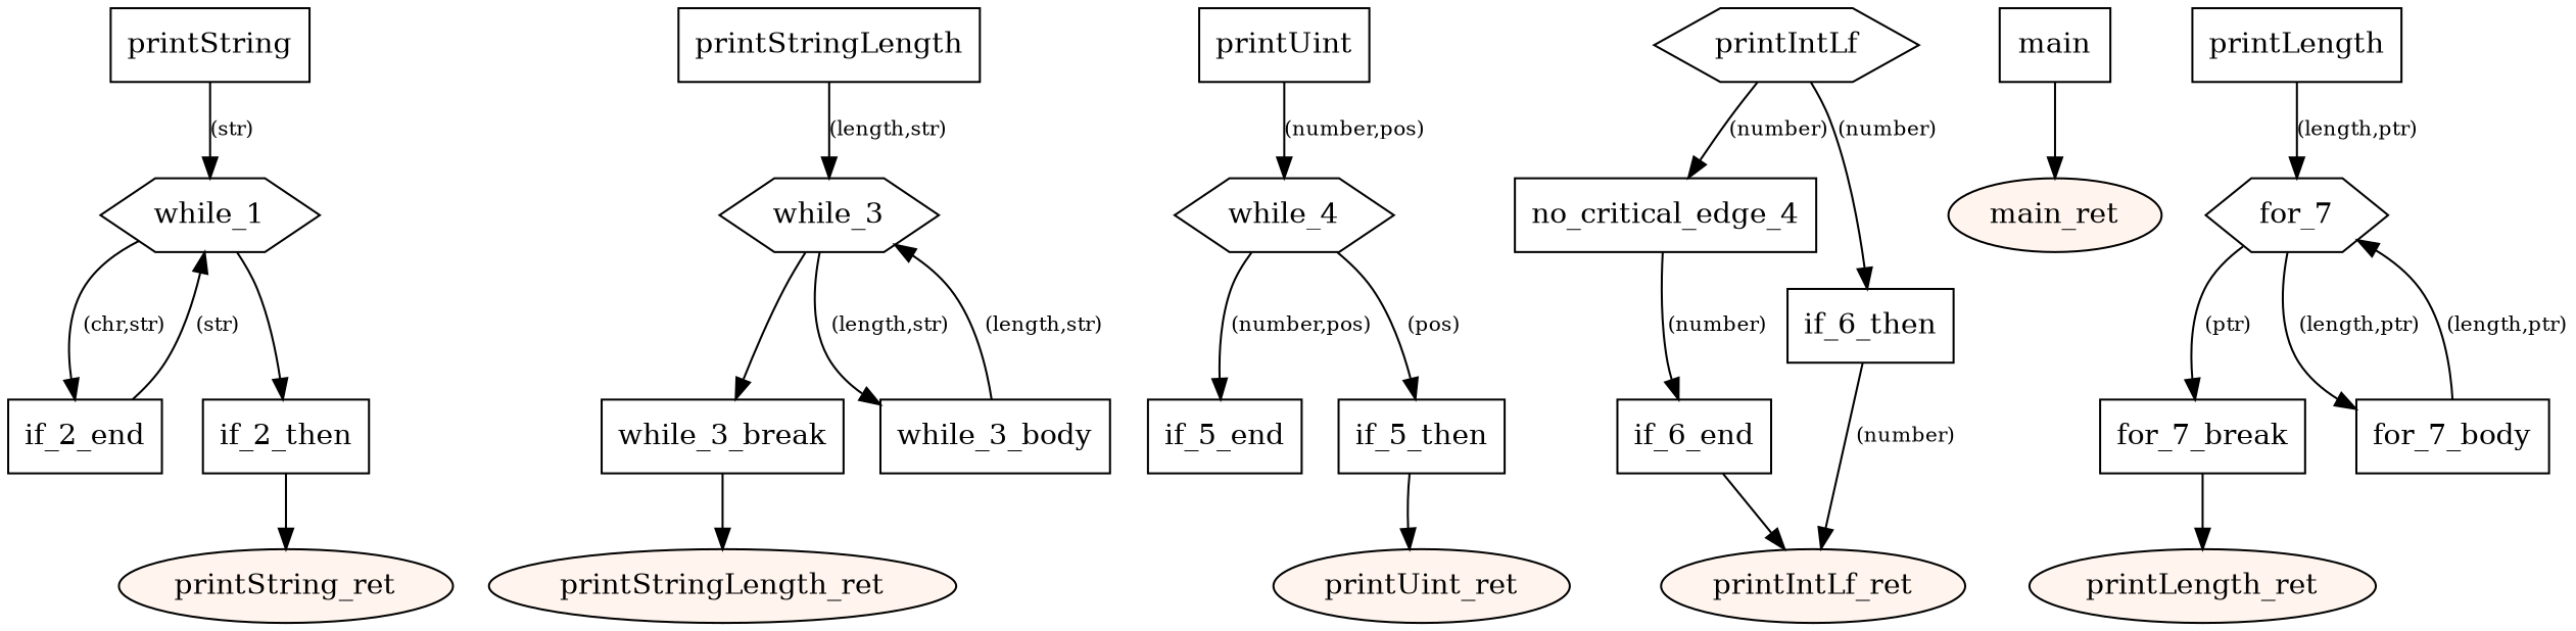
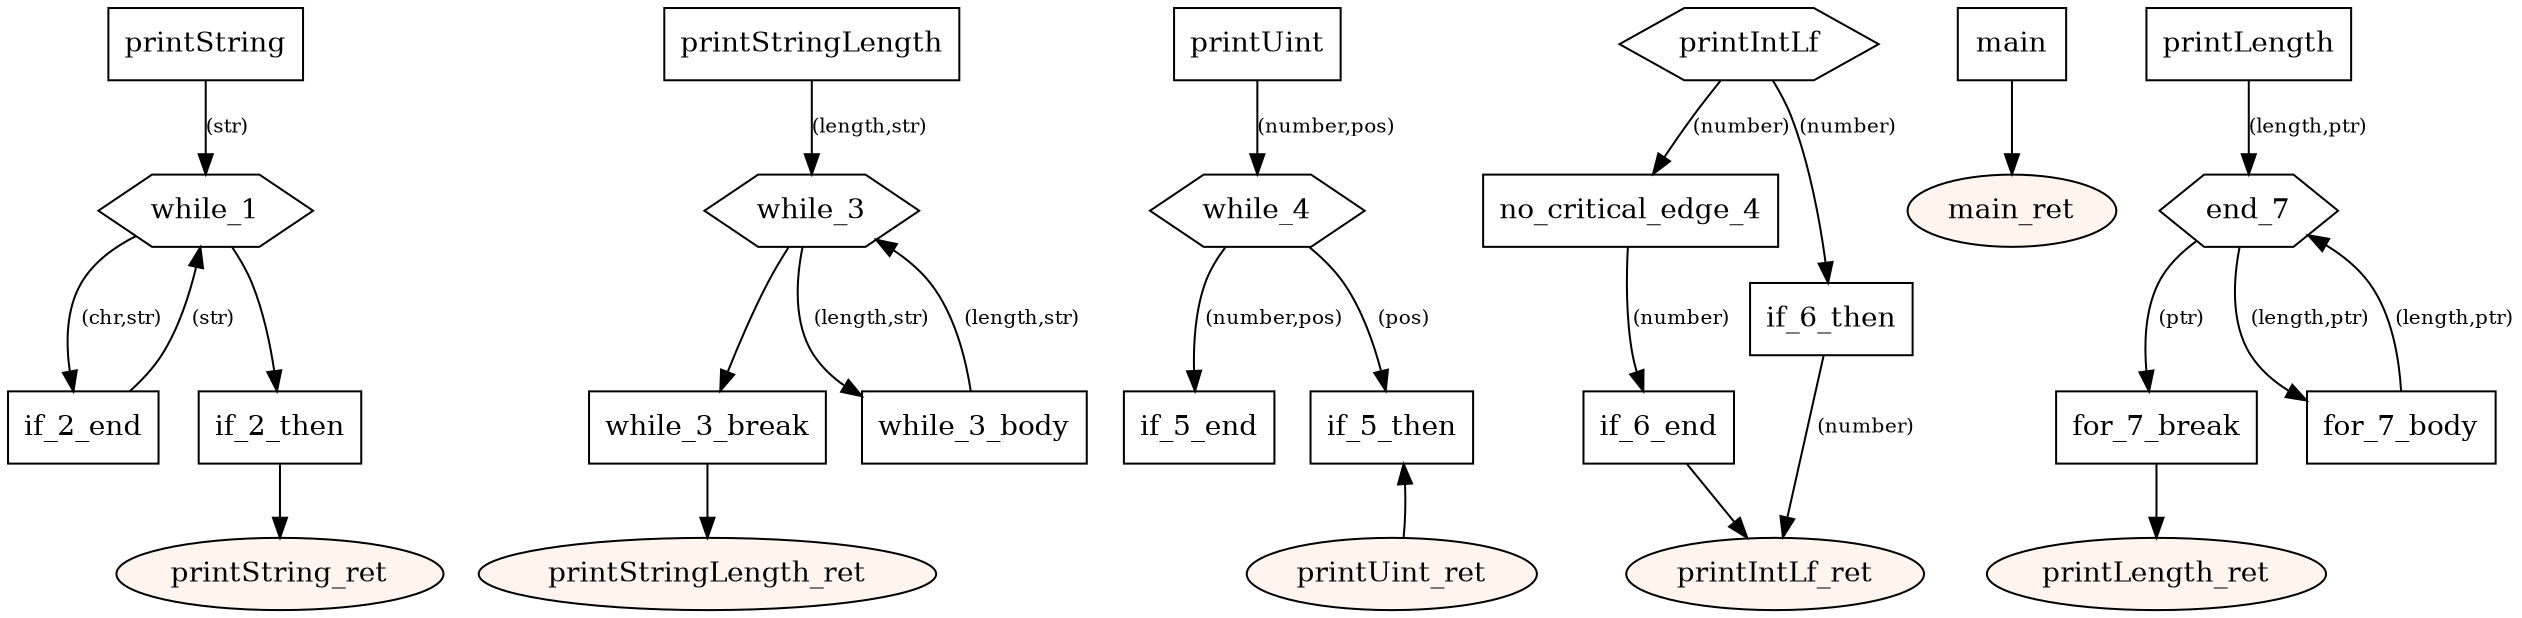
  digraph {
    node [shape=box]
    edge [fontsize="10pt"]
    n1 [label=printString]
    n2 [label=while_1 shape=hexagon]
    n3 [label=if_2_end]
    n4 [label=if_2_then]
    n5 [fillcolor="#fff5ee" label=printString_ret shape=oval style=filled]
    n6 [label=printStringLength]
    n7 [label=while_3 shape=hexagon]
    n8 [label=while_3_break]
    n9 [label=while_3_body]
    n10 [fillcolor="#fff5ee" label=printStringLength_ret shape=oval style=filled]
    n11 [label=printUint]
    n12 [label=while_4 shape=hexagon]
    n13 [label=if_5_end]
    n14 [label=if_5_then]
    n15 [fillcolor="#fff5ee" label=printUint_ret shape=oval style=filled]
    n16 [label=printIntLf shape=hexagon]
    n17 [label=no_critical_edge_4]
    n18 [label=if_6_then]
    n19 [label=if_6_end]
    n20 [fillcolor="#fff5ee" label=printIntLf_ret shape=oval style=filled]
    n21 [label=main]
    n22 [fillcolor="#fff5ee" label=main_ret shape=oval style=filled]
    n23 [label=printLength]
-   n24 [label=for_7 shape=hexagon]
+   n24 [label=end_7 shape=hexagon]
    n25 [label=for_7_break]
    n26 [label=for_7_body]
    n27 [fillcolor="#fff5ee" label=printLength_ret shape=oval style=filled]
    subgraph sub_1 {
      n1
      n2
      n3
      n4
      n5
    }
    subgraph sub_2 {
      n6
      n7
      n8
      n9
      n10
    }
    subgraph sub_3 {
      n11
      n12
      n13
      n14
      n15
    }
    subgraph sub_4 {
      n16
      n17
      n18
      n19
      n20
    }
    subgraph sub_5 {
      n21
      n22
    }
    subgraph sub_6 {
      n23
      n24
      n25
      n26
      n27
    }
    n1 -> n2 [label="(str)"]
    n2 -> n3 [label="(chr,str)"]
    n2 -> n4
    n3 -> n2 [label="(str)"]
    n4 -> n5
    n6 -> n7 [label="(length,str)"]
    n7 -> n8
    n7 -> n9 [label="(length,str)"]
    n8 -> n10
    n9 -> n7 [label="(length,str)"]
    n11 -> n12 [label="(number,pos)"]
    n12 -> n13 [label="(number,pos)"]
    n12 -> n14 [label="(pos)"]
-   n14 -> n15
+   n15 -> n14
    n16 -> n17 [label="(number)"]
    n16 -> n18 [label="(number)"]
    n17 -> n19 [label="(number)"]
    n18 -> n20 [label="(number)"]
    n19 -> n20
    n21 -> n22
    n23 -> n24 [label="(length,ptr)"]
    n24 -> n25 [label="(ptr)"]
    n24 -> n26 [label="(length,ptr)"]
    n25 -> n27
    n26 -> n24 [label="(length,ptr)"]
  }
